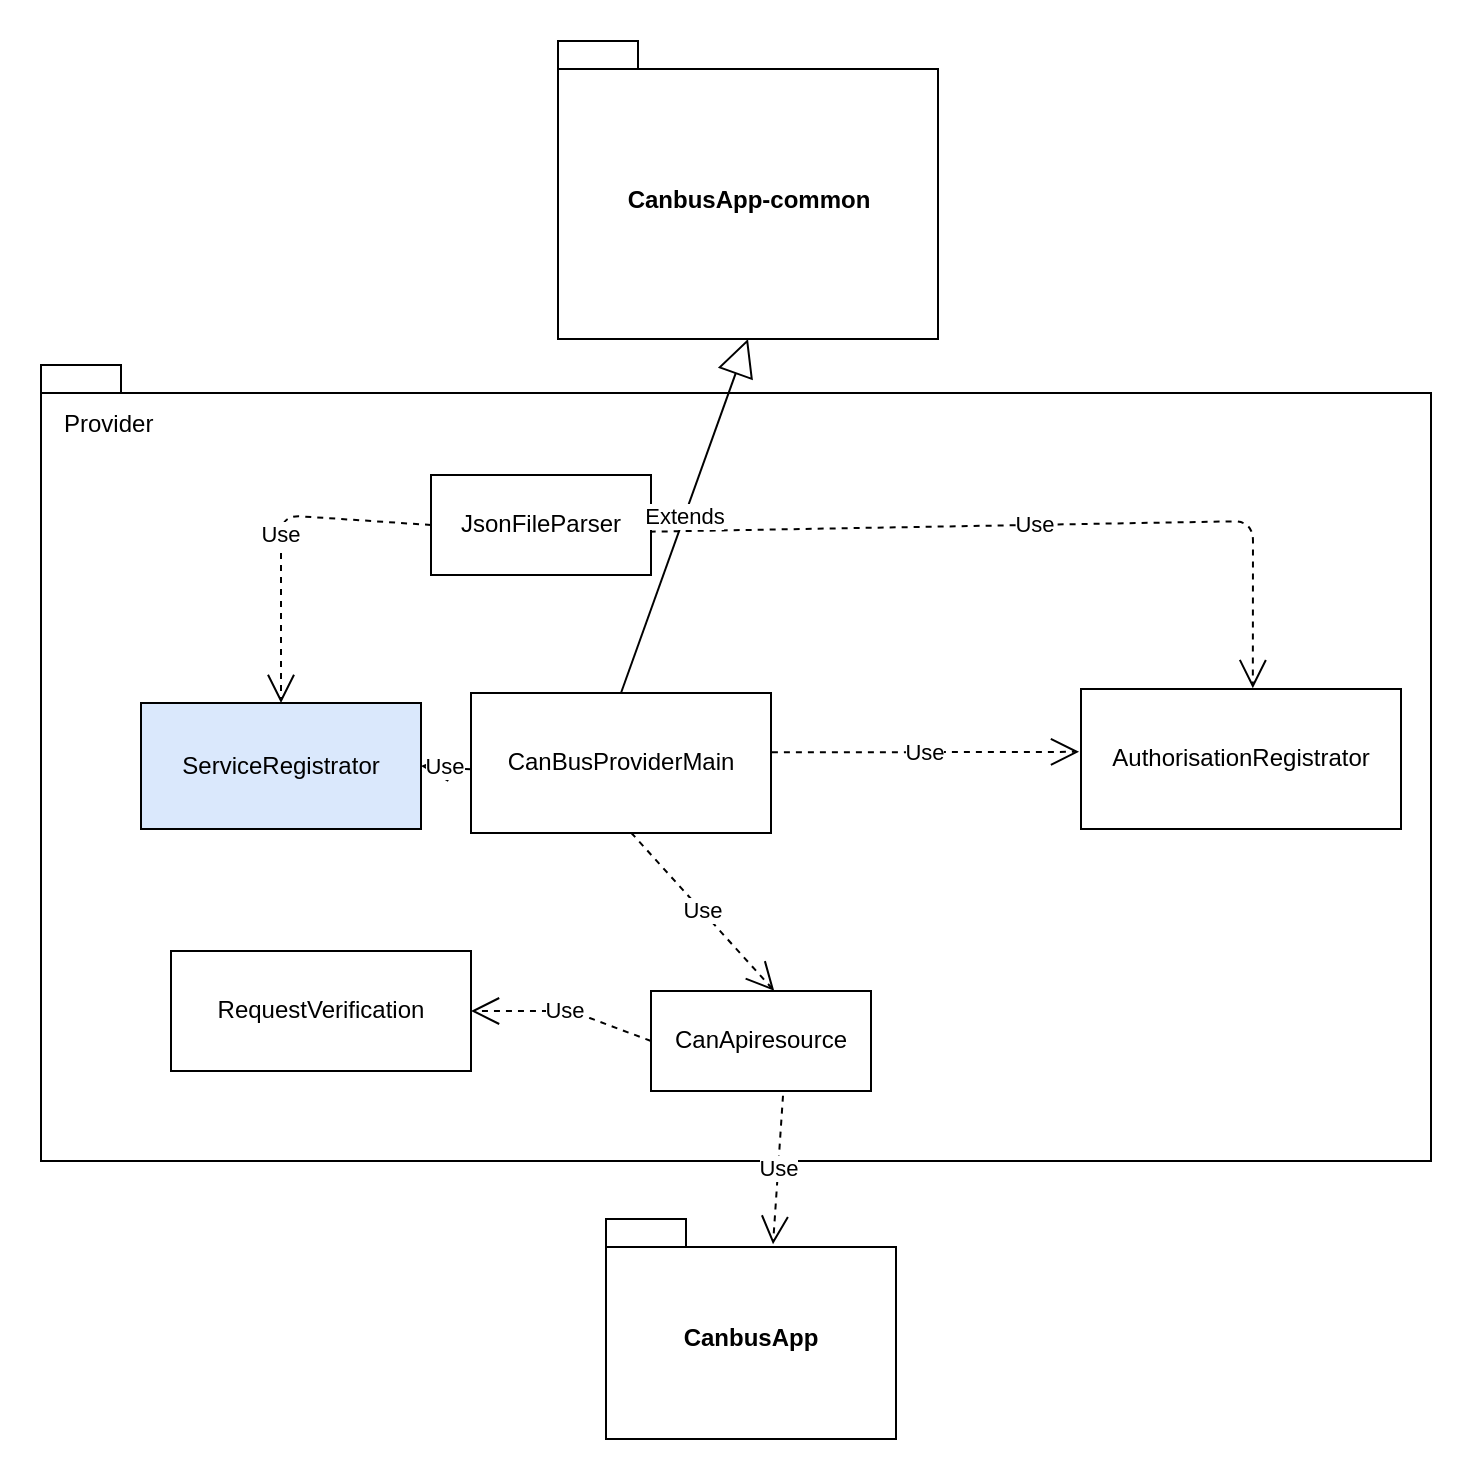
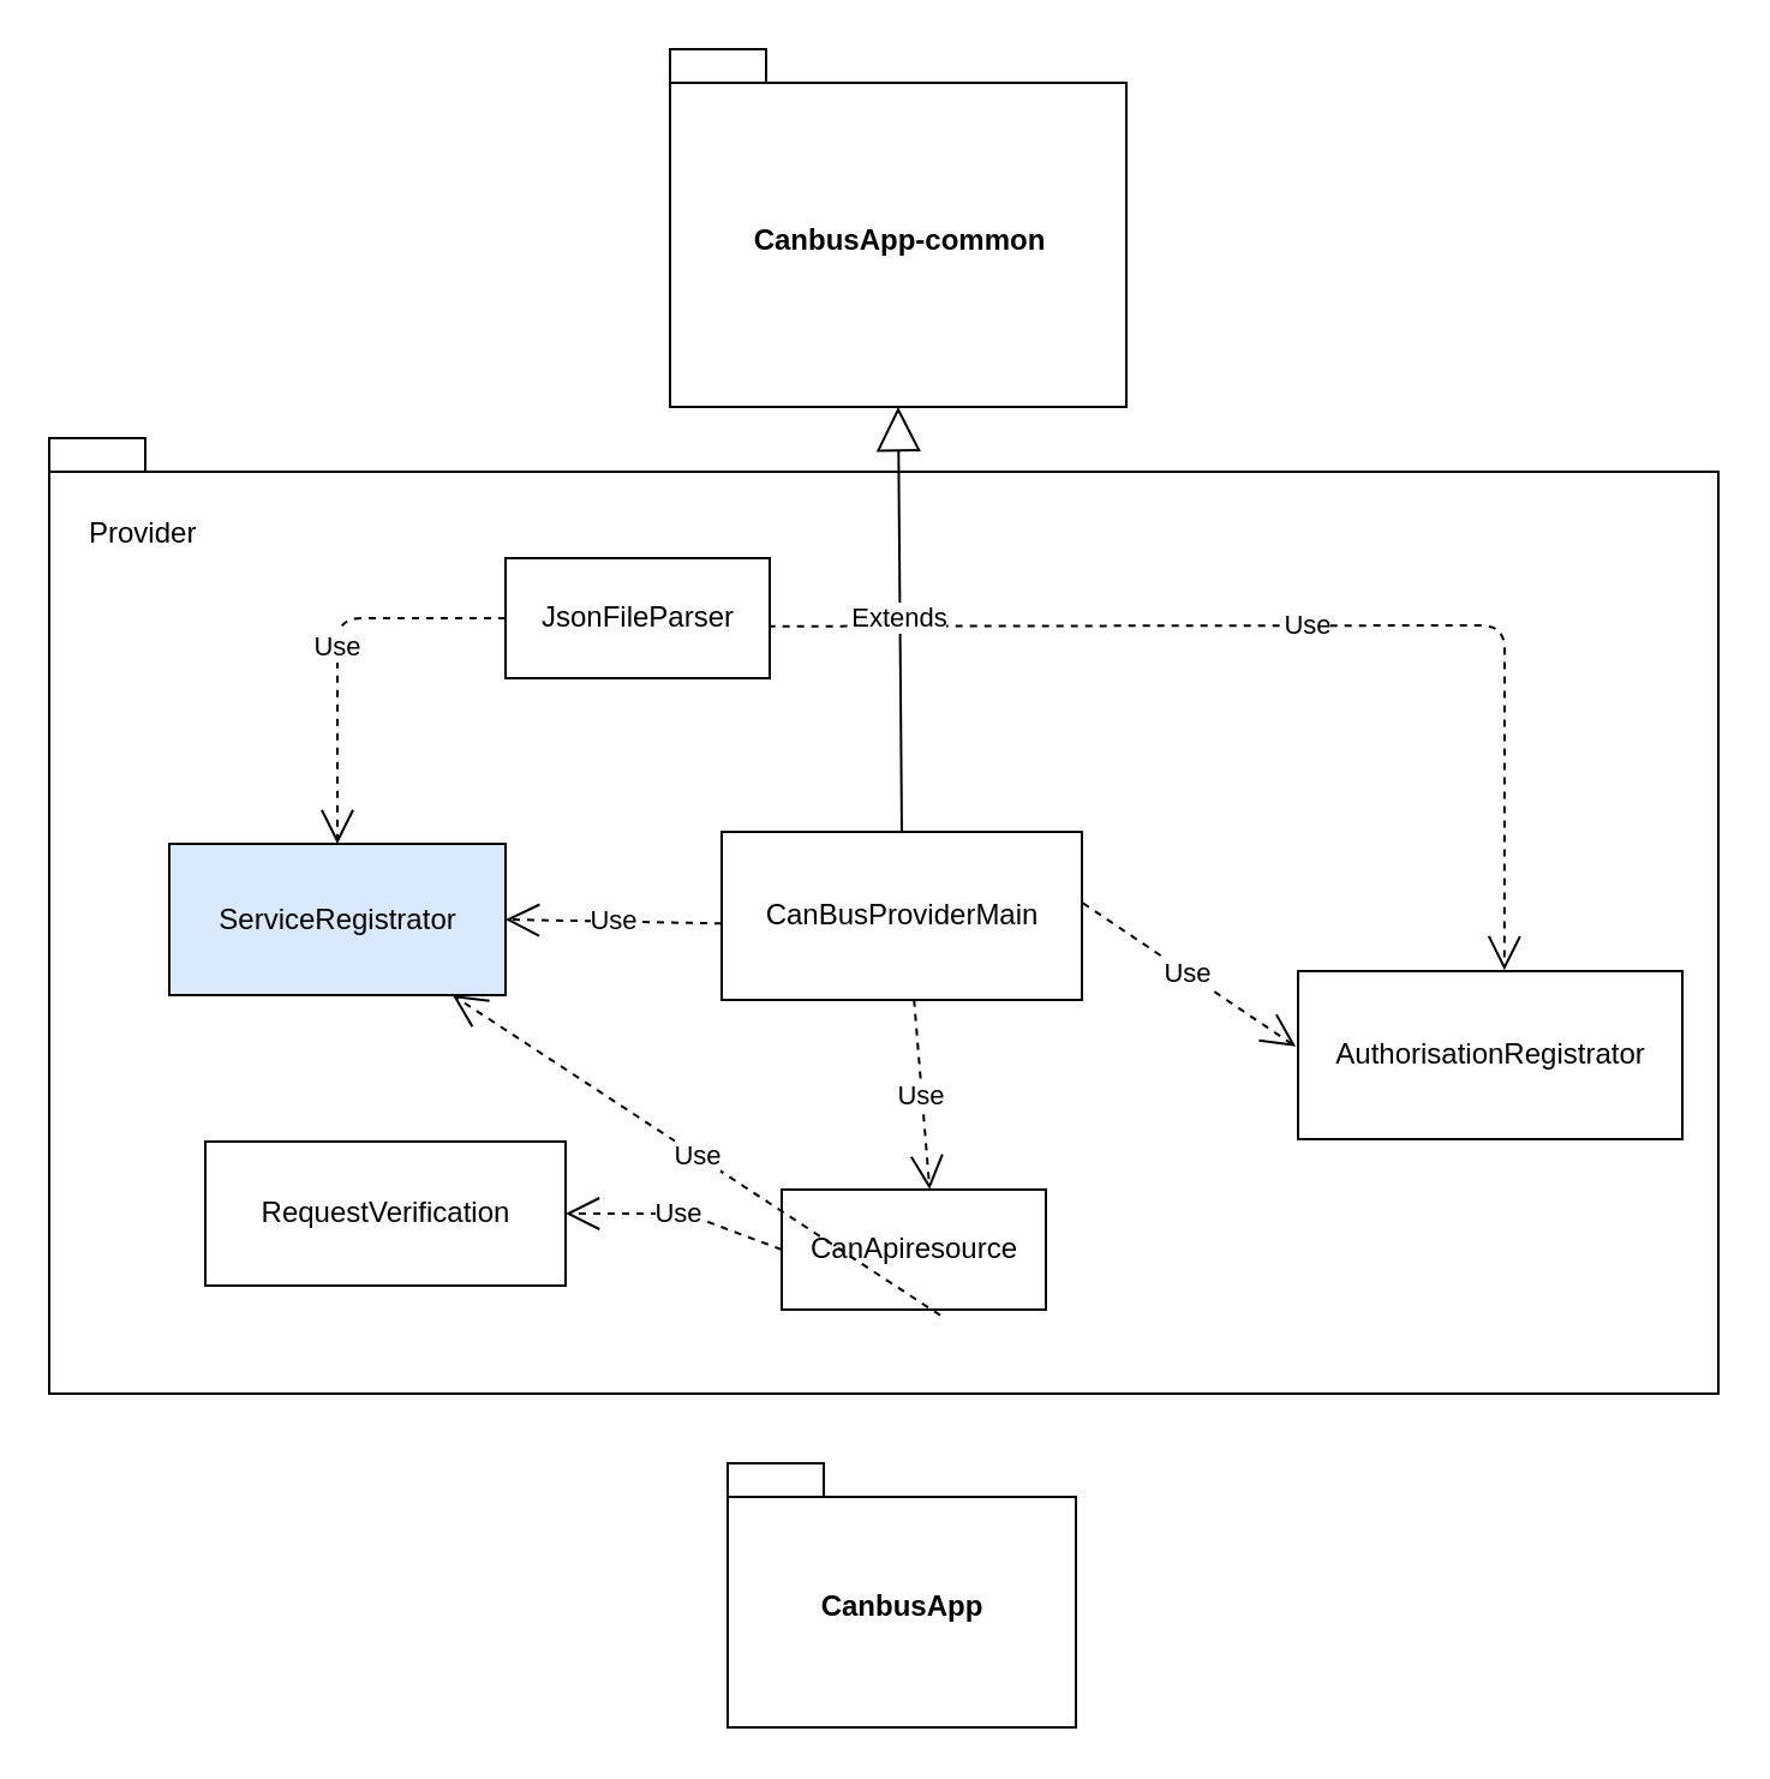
  <mxCell id="0" />
  <mxCell id="1" parent="0" />
  <mxCell id="2" value="CanbusApp-common" style="shape=folder;fontStyle=1;spacingTop=10;tabWidth=40;tabHeight=14;tabPosition=left;html=1;" parent="1" vertex="1"><mxGeometry x="278.5" y="20" width="190" height="149" as="geometry" /></mxCell>
  <mxCell id="3" value="" style="shape=folder;fontStyle=1;spacingTop=10;tabWidth=40;tabHeight=14;tabPosition=left;html=1;" parent="1" vertex="1"><mxGeometry x="20" y="182" width="695" height="398" as="geometry" /></mxCell>
  <mxCell id="4" value="CanbusApp" style="shape=folder;fontStyle=1;spacingTop=10;tabWidth=40;tabHeight=14;tabPosition=left;html=1;" parent="1" vertex="1"><mxGeometry x="302.5" y="609" width="145" height="110" as="geometry" /></mxCell>
  <mxCell id="5" value="Use" style="endArrow=open;endSize=12;dashed=1;html=1;exitX=0;exitY=0.545;exitDx=0;exitDy=0;entryX=1;entryY=0.5;entryDx=0;entryDy=0;exitPerimeter=0;" parent="1" source="11" target="12" edge="1"><mxGeometry width="160" relative="1" as="geometry"><mxPoint x="250" y="386" as="sourcePoint" /><mxPoint x="161" y="359" as="targetPoint" /></mxGeometry></mxCell>
  <mxCell id="6" value="Use" style="endArrow=open;endSize=12;dashed=1;html=1;exitX=1.003;exitY=0.424;exitDx=0;exitDy=0;exitPerimeter=0;entryX=-0.006;entryY=0.449;entryDx=0;entryDy=0;entryPerimeter=0;" parent="1" source="11" target="14" edge="1"><mxGeometry width="160" relative="1" as="geometry"><mxPoint x="503" y="375" as="sourcePoint" /><mxPoint x="540" y="376" as="targetPoint" /></mxGeometry></mxCell>
  <mxCell id="7" value="Use" style="endArrow=open;endSize=12;dashed=1;html=1;exitX=0;exitY=0.5;exitDx=0;exitDy=0;entryX=0.5;entryY=0;entryDx=0;entryDy=0;" parent="1" source="13" target="12" edge="1"><mxGeometry width="160" relative="1" as="geometry"><mxPoint x="185.714" y="228.286" as="sourcePoint" /><mxPoint x="99" y="218" as="targetPoint" /><Array as="points"><mxPoint x="140" y="257" /></Array></mxGeometry></mxCell>
  <mxCell id="8" value="Use" style="endArrow=open;endSize=12;dashed=1;html=1;exitX=0.994;exitY=0.567;exitDx=0;exitDy=0;exitPerimeter=0;entryX=0.537;entryY=-0.006;entryDx=0;entryDy=0;entryPerimeter=0;" parent="1" source="13" target="14" edge="1"><mxGeometry width="160" relative="1" as="geometry"><mxPoint x="337.143" y="192.571" as="sourcePoint" /><mxPoint x="863" y="290.793" as="targetPoint" /><Array as="points"><mxPoint x="626" y="260" /></Array></mxGeometry></mxCell>
  <mxCell id="9" value="Use" style="endArrow=open;endSize=12;dashed=1;html=1;exitX=0.534;exitY=0.998;exitDx=0;exitDy=0;entryX=0.56;entryY=-0.002;entryDx=0;entryDy=0;entryPerimeter=0;exitPerimeter=0;" parent="1" source="11" target="15" edge="1"><mxGeometry width="160" relative="1" as="geometry"><mxPoint x="379" y="485" as="sourcePoint" /><mxPoint x="700" y="655" as="targetPoint" /></mxGeometry></mxCell>
- <mxCell id="10" value="Provider" style="text;html=1;resizable=0;points=[];autosize=1;align=left;verticalAlign=top;spacingTop=-4;" parent="1" vertex="1"><mxGeometry x="30" y="202" width="70" height="20" as="geometry" /></mxCell>
- <mxCell id="11" value="CanBusProviderMain" style="html=1;" vertex="1" parent="1"><mxGeometry x="235" y="346" width="150" height="70" as="geometry" /></mxCell>
+ <mxCell id="10" value="Provider" style="text;html=1;resizable=0;points=[];autosize=1;align=left;verticalAlign=top;spacingTop=-4;" parent="1" vertex="1"><mxGeometry x="35" y="212" width="70" height="20" as="geometry" /></mxCell>
+ <mxCell id="11" value="CanBusProviderMain" style="html=1;" vertex="1" parent="1"><mxGeometry x="300" y="346" width="150" height="70" as="geometry" /></mxCell>
  <mxCell id="12" value="ServiceRegistrator" style="html=1;fillColor=#dae8fc;" vertex="1" parent="1"><mxGeometry x="70" y="351" width="140" height="63" as="geometry" /></mxCell>
- <mxCell id="13" value="JsonFileParser" style="html=1;" vertex="1" parent="1"><mxGeometry x="215" y="237" width="110" height="50" as="geometry" /></mxCell>
- <mxCell id="14" value="AuthorisationRegistrator" style="html=1;" vertex="1" parent="1"><mxGeometry x="540" y="344" width="160" height="70" as="geometry" /></mxCell>
+ <mxCell id="13" value="JsonFileParser" style="html=1;" vertex="1" parent="1"><mxGeometry x="210" y="232" width="110" height="50" as="geometry" /></mxCell>
+ <mxCell id="14" value="AuthorisationRegistrator" style="html=1;" vertex="1" parent="1"><mxGeometry x="540" y="404" width="160" height="70" as="geometry" /></mxCell>
  <mxCell id="15" value="CanApiresource" style="html=1;" vertex="1" parent="1"><mxGeometry x="325" y="495" width="110" height="50" as="geometry" /></mxCell>
  <mxCell id="16" value="RequestVerification" style="html=1;" vertex="1" parent="1"><mxGeometry x="85" y="475" width="150" height="60" as="geometry" /></mxCell>
  <mxCell id="17" value="Extends" style="endArrow=block;endSize=16;endFill=0;html=1;exitX=0.5;exitY=0;exitDx=0;exitDy=0;entryX=0.5;entryY=1;entryDx=0;entryDy=0;entryPerimeter=0;" edge="1" parent="1" source="11" target="2"><mxGeometry width="160" relative="1" as="geometry"><mxPoint x="395" y="330" as="sourcePoint" /><mxPoint x="555" y="330" as="targetPoint" /></mxGeometry></mxCell>
- <mxCell id="18" value="Use" style="endArrow=open;endSize=12;dashed=1;html=1;exitX=0.6;exitY=1.047;exitDx=0;exitDy=0;exitPerimeter=0;entryX=0.576;entryY=0.115;entryDx=0;entryDy=0;entryPerimeter=0;" edge="1" parent="1" source="15" target="4"><mxGeometry width="160" relative="1" as="geometry"><mxPoint x="395" y="680" as="sourcePoint" /><mxPoint x="355" y="670" as="targetPoint" /></mxGeometry></mxCell>
+ <mxCell id="18" value="Use" style="endArrow=open;endSize=12;dashed=1;html=1;exitX=0.6;exitY=1.047;exitDx=0;exitDy=0;exitPerimeter=0;" edge="1" parent="1" source="15" target="12"><mxGeometry width="160" relative="1" as="geometry"><mxPoint x="395" y="680" as="sourcePoint" /><mxPoint x="355" y="670" as="targetPoint" /></mxGeometry></mxCell>
  <mxCell id="19" value="Use" style="endArrow=open;endSize=12;dashed=1;html=1;exitX=0;exitY=0.5;exitDx=0;exitDy=0;entryX=1;entryY=0.5;entryDx=0;entryDy=0;" edge="1" parent="1" source="15" target="16"><mxGeometry width="160" relative="1" as="geometry"><mxPoint x="205" y="648" as="sourcePoint" /><mxPoint x="365" y="648" as="targetPoint" /><Array as="points"><mxPoint x="285" y="505" /></Array></mxGeometry></mxCell>
